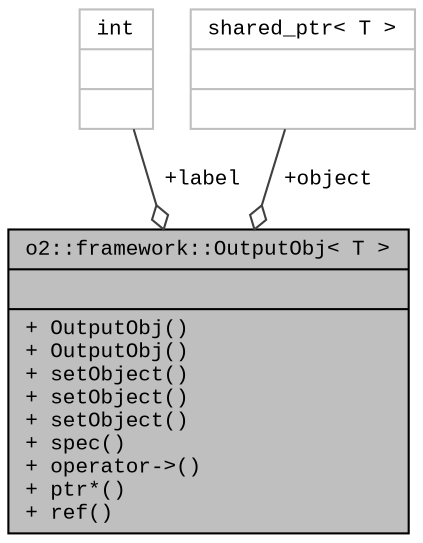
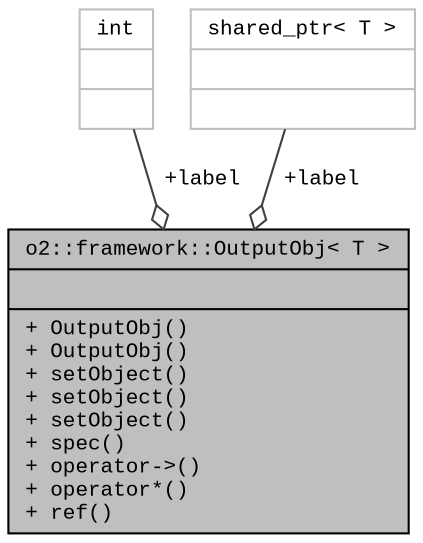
  digraph {
    fontname="Liberation Mono"
    node [color=grey75 fontname="Liberation Mono" fontsize=10 shape=record]
    edge [arrowhead=odiamond color=grey25 fontname="Liberation Mono" fontsize=10 labelfontname=Helvetica labelfontsize=10 style=solid]
-   n1 [color=black fillcolor=grey75 fontcolor=black height=0.2 label="{o2::framework::OutputObj\< T \>\n||+ OutputObj()\l+ OutputObj()\l+ setObject()\l+ setObject()\l+ setObject()\l+ spec()\l+ operator-\>()\l+ ptr*()\l+ ref()\l}" style=filled width=0.4]
+   n1 [color=black fillcolor=grey75 fontcolor=black height=0.2 label="{o2::framework::OutputObj\< T \>\n||+ OutputObj()\l+ OutputObj()\l+ setObject()\l+ setObject()\l+ setObject()\l+ spec()\l+ operator-\>()\l+ operator*()\l+ ref()\l}" style=filled width=0.4]
    n2 [height=0.2 label="{int\n||}" width=0.4]
    n3 [height=0.2 label="{shared_ptr\< T \>\n||}" width=0.4]
    n2 -> n1 [label=" +label"]
-   n3 -> n1 [label=" +object"]
+   n3 -> n1 [label=" +label"]
  }
